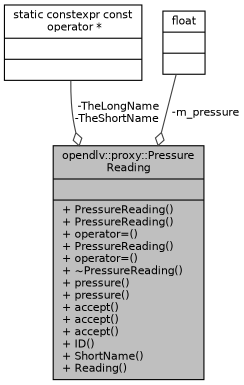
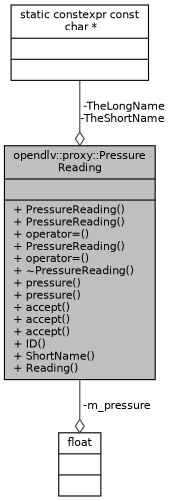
  digraph {
    node [color=black fillcolor=white fontname=Helvetica fontsize=10 shape=record style=filled]
    edge [arrowhead=odiamond color=grey25 fontname=Helvetica fontsize=10 labelfontname=Helvetica labelfontsize=10 style=solid]
    n1 [fillcolor=grey75 fontcolor=black height=0.2 label="{opendlv::proxy::Pressure\lReading\n||+ PressureReading()\l+ PressureReading()\l+ operator=()\l+ PressureReading()\l+ operator=()\l+ ~PressureReading()\l+ pressure()\l+ pressure()\l+ accept()\l+ accept()\l+ accept()\l+ ID()\l+ ShortName()\l+ Reading()\l}" width=0.4]
-   n2 [height=0.2 label="{static constexpr const\l operator *\n||}" width=0.4]
+   n2 [height=0.2 label="{static constexpr const\l char *\n||}" width=0.4]
    n3 [height=0.2 label="{float\n||}" width=0.4]
    n2 -> n1 [label=" -TheLongName\n-TheShortName"]
-   n3 -> n1 [label=" -m_pressure"]
+   n1 -> n3 [label=" -m_pressure"]
  }
